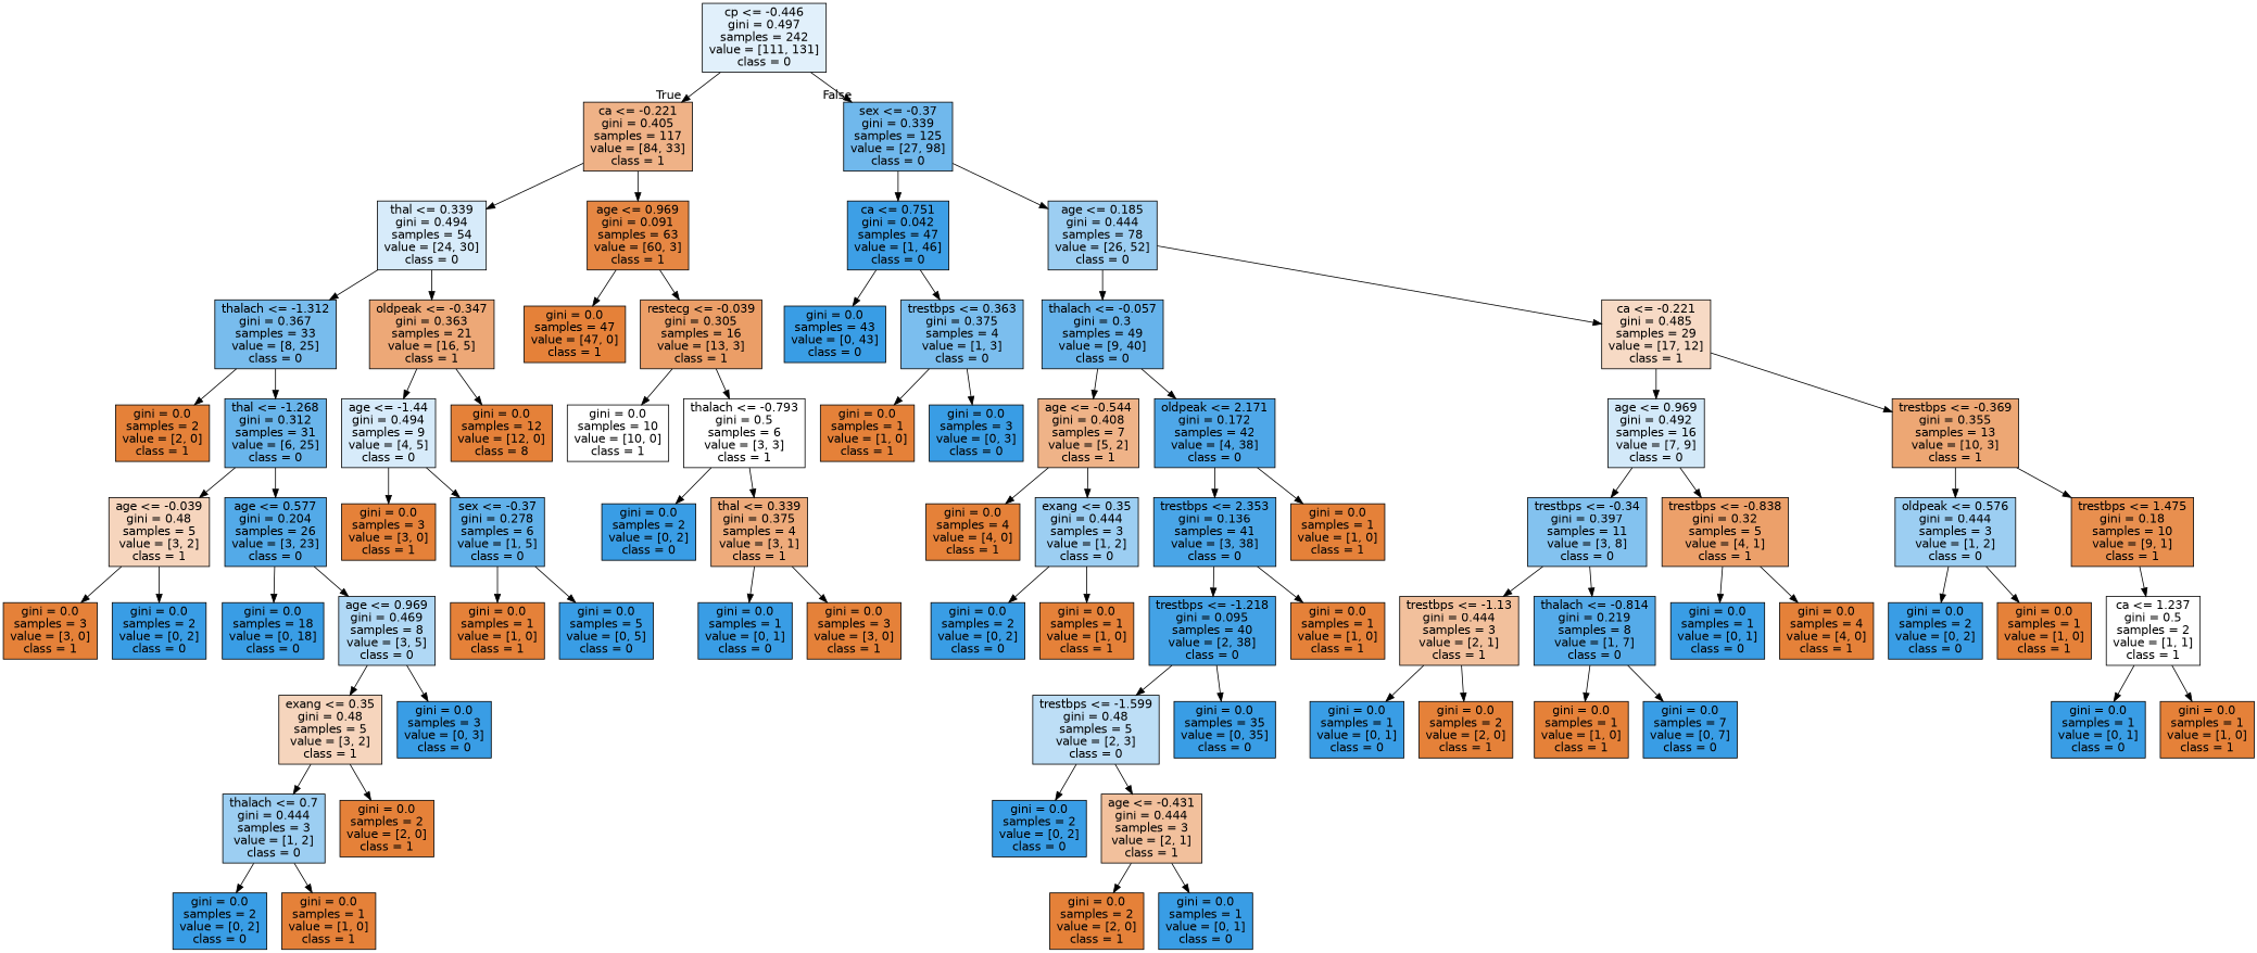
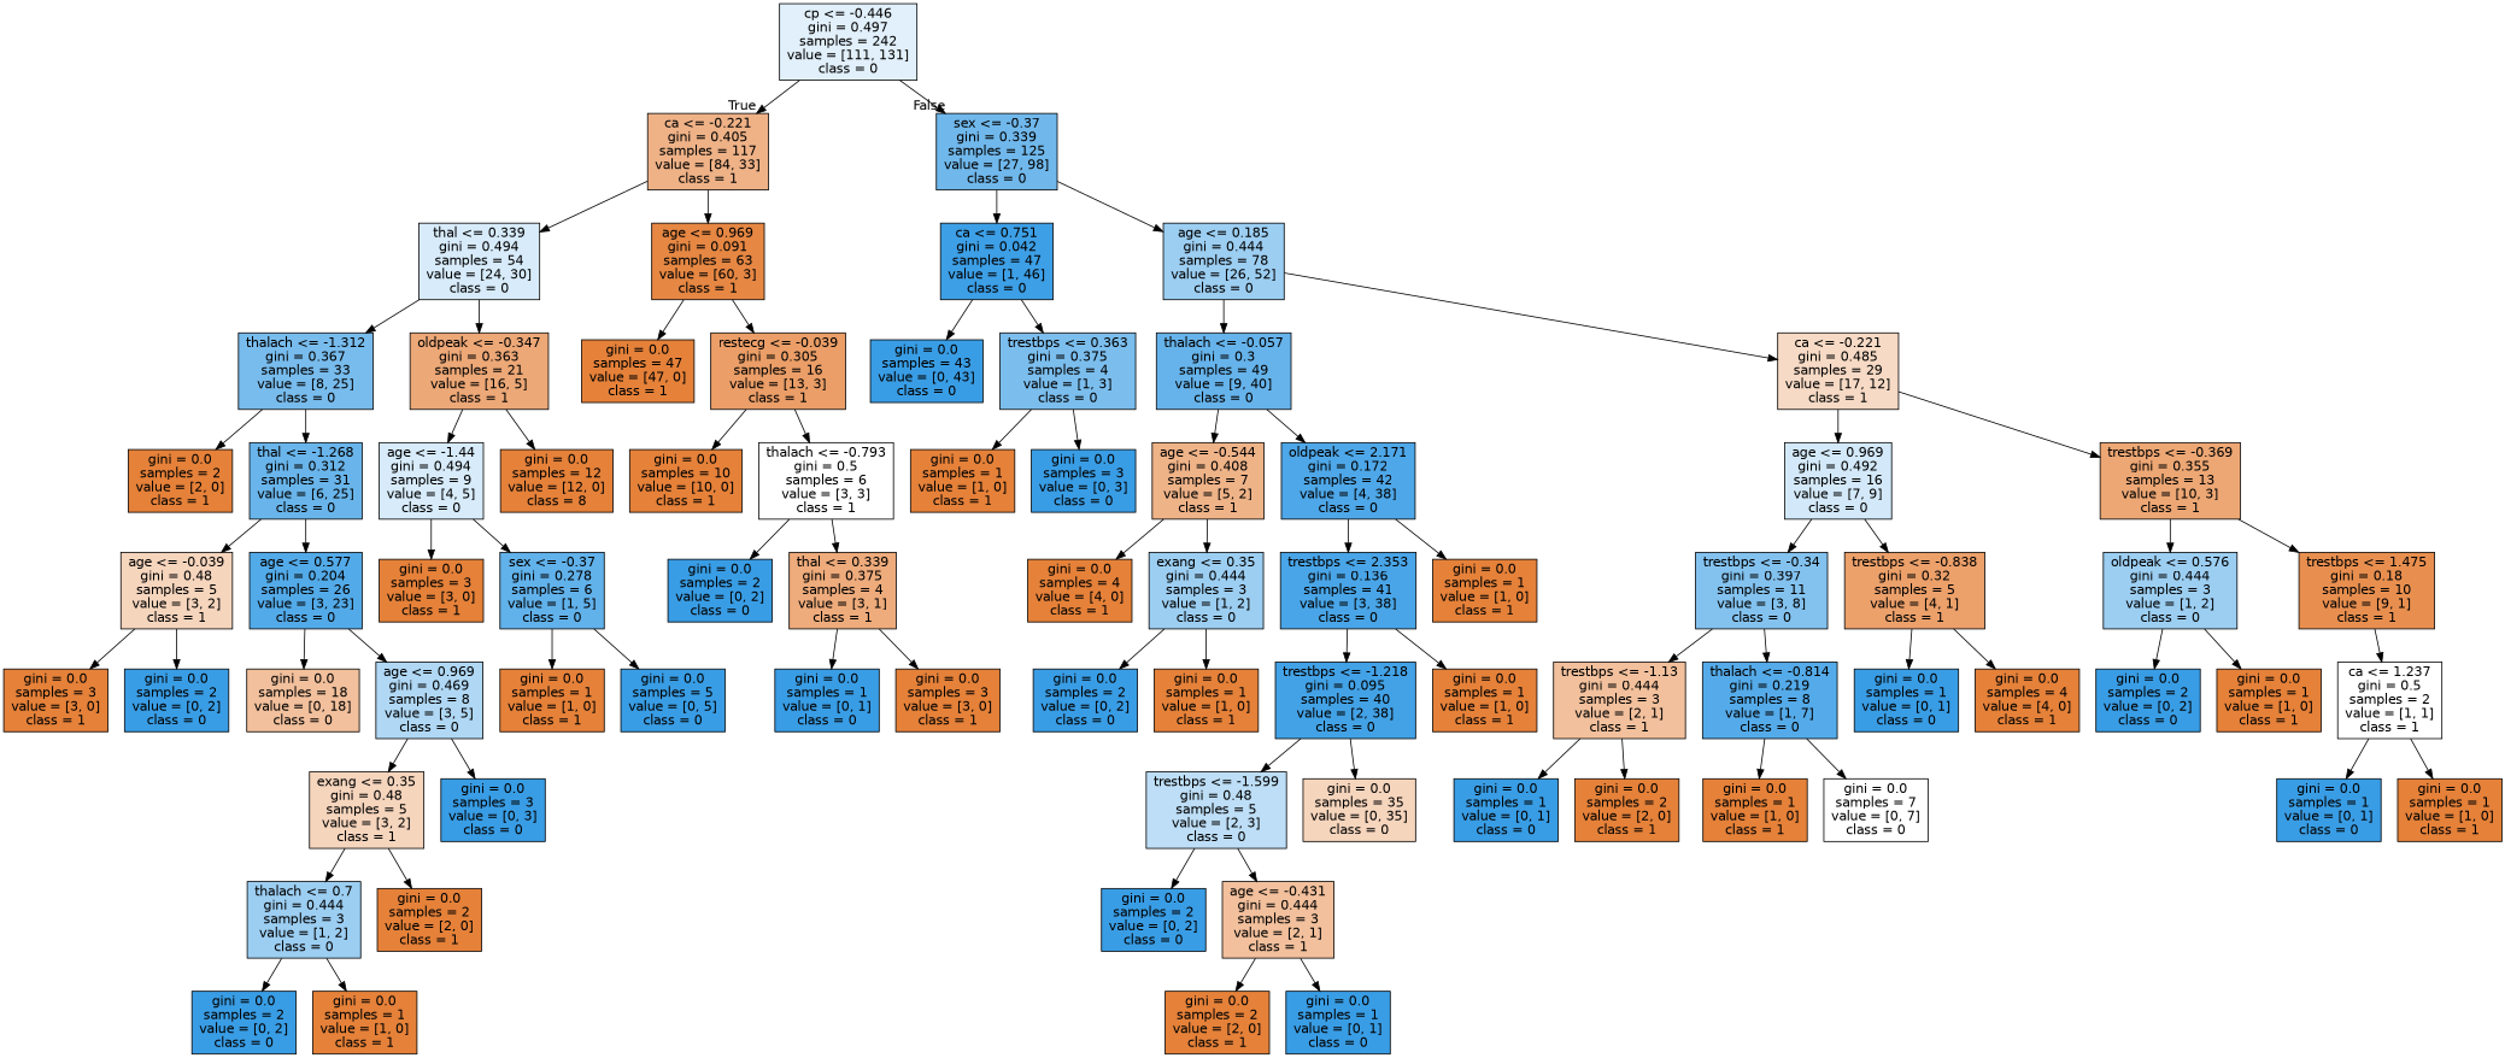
  digraph {
    node [color=black fillcolor="#e58139" fontname=helvetica shape=box style=filled]
    edge [fontname=helvetica]
    n1 [fillcolor="#e1f0fb" label="cp <= -0.446\ngini = 0.497\nsamples = 242\nvalue = [111, 131]\nclass = 0"]
    n2 [fillcolor="#efb287" label="ca <= -0.221\ngini = 0.405\nsamples = 117\nvalue = [84, 33]\nclass = 1"]
    n3 [fillcolor="#70b8ec" label="sex <= -0.37\ngini = 0.339\nsamples = 125\nvalue = [27, 98]\nclass = 0"]
    n4 [fillcolor="#d7ebfa" label="thal <= 0.339\ngini = 0.494\nsamples = 54\nvalue = [24, 30]\nclass = 0"]
    n5 [fillcolor="#e68743" label="age <= 0.969\ngini = 0.091\nsamples = 63\nvalue = [60, 3]\nclass = 1"]
    n6 [fillcolor="#3d9fe6" label="ca <= 0.751\ngini = 0.042\nsamples = 47\nvalue = [1, 46]\nclass = 0"]
    n7 [fillcolor="#9ccef2" label="age <= 0.185\ngini = 0.444\nsamples = 78\nvalue = [26, 52]\nclass = 0"]
    n8 [fillcolor="#78bced" label="thalach <= -1.312\ngini = 0.367\nsamples = 33\nvalue = [8, 25]\nclass = 0"]
    n9 [fillcolor="#eda877" label="oldpeak <= -0.347\ngini = 0.363\nsamples = 21\nvalue = [16, 5]\nclass = 1"]
    n10 [label="gini = 0.0\nsamples = 47\nvalue = [47, 0]\nclass = 1"]
    n11 [fillcolor="#eb9e67" label="restecg <= -0.039\ngini = 0.305\nsamples = 16\nvalue = [13, 3]\nclass = 1"]
    n12 [label="gini = 0.0\nsamples = 2\nvalue = [2, 0]\nclass = 1"]
    n13 [fillcolor="#69b5eb" label="thal <= -1.268\ngini = 0.312\nsamples = 31\nvalue = [6, 25]\nclass = 0"]
    n14 [fillcolor="#d7ebfa" label="age <= -1.44\ngini = 0.494\nsamples = 9\nvalue = [4, 5]\nclass = 0"]
    n15 [label="gini = 0.0\nsamples = 12\nvalue = [12, 0]\nclass = 8"]
    n16 [fillcolor="#f6d5bd" label="age <= -0.039\ngini = 0.48\nsamples = 5\nvalue = [3, 2]\nclass = 1"]
    n17 [fillcolor="#53aae8" label="age <= 0.577\ngini = 0.204\nsamples = 26\nvalue = [3, 23]\nclass = 0"]
    n18 [label="gini = 0.0\nsamples = 3\nvalue = [3, 0]\nclass = 1"]
    n19 [fillcolor="#399de5" label="gini = 0.0\nsamples = 2\nvalue = [0, 2]\nclass = 0"]
-   n20 [fillcolor="#399de5" label="gini = 0.0\nsamples = 18\nvalue = [0, 18]\nclass = 0"]
+   n20 [fillcolor="#f2c09c" label="gini = 0.0\nsamples = 18\nvalue = [0, 18]\nclass = 0"]
    n21 [fillcolor="#b0d8f5" label="age <= 0.969\ngini = 0.469\nsamples = 8\nvalue = [3, 5]\nclass = 0"]
    n22 [fillcolor="#f6d5bd" label="exang <= 0.35\ngini = 0.48\nsamples = 5\nvalue = [3, 2]\nclass = 1"]
    n23 [fillcolor="#399de5" label="gini = 0.0\nsamples = 3\nvalue = [0, 3]\nclass = 0"]
    n24 [fillcolor="#9ccef2" label="thalach <= 0.7\ngini = 0.444\nsamples = 3\nvalue = [1, 2]\nclass = 0"]
    n25 [label="gini = 0.0\nsamples = 2\nvalue = [2, 0]\nclass = 1"]
    n26 [fillcolor="#399de5" label="gini = 0.0\nsamples = 2\nvalue = [0, 2]\nclass = 0"]
    n27 [label="gini = 0.0\nsamples = 1\nvalue = [1, 0]\nclass = 1"]
    n28 [label="gini = 0.0\nsamples = 3\nvalue = [3, 0]\nclass = 1"]
    n29 [fillcolor="#61b1ea" label="sex <= -0.37\ngini = 0.278\nsamples = 6\nvalue = [1, 5]\nclass = 0"]
    n30 [label="gini = 0.0\nsamples = 1\nvalue = [1, 0]\nclass = 1"]
    n31 [fillcolor="#399de5" label="gini = 0.0\nsamples = 5\nvalue = [0, 5]\nclass = 0"]
-   n32 [fillcolor="#ffffff" label="gini = 0.0\nsamples = 10\nvalue = [10, 0]\nclass = 1"]
+   n32 [label="gini = 0.0\nsamples = 10\nvalue = [10, 0]\nclass = 1"]
    n33 [fillcolor="#ffffff" label="thalach <= -0.793\ngini = 0.5\nsamples = 6\nvalue = [3, 3]\nclass = 1"]
    n34 [fillcolor="#399de5" label="gini = 0.0\nsamples = 2\nvalue = [0, 2]\nclass = 0"]
    n35 [fillcolor="#eeab7b" label="thal <= 0.339\ngini = 0.375\nsamples = 4\nvalue = [3, 1]\nclass = 1"]
    n36 [fillcolor="#399de5" label="gini = 0.0\nsamples = 1\nvalue = [0, 1]\nclass = 0"]
    n37 [label="gini = 0.0\nsamples = 3\nvalue = [3, 0]\nclass = 1"]
    n38 [fillcolor="#399de5" label="gini = 0.0\nsamples = 43\nvalue = [0, 43]\nclass = 0"]
    n39 [fillcolor="#7bbeee" label="trestbps <= 0.363\ngini = 0.375\nsamples = 4\nvalue = [1, 3]\nclass = 0"]
    n40 [fillcolor="#66b3eb" label="thalach <= -0.057\ngini = 0.3\nsamples = 49\nvalue = [9, 40]\nclass = 0"]
    n41 [fillcolor="#f7dac5" label="ca <= -0.221\ngini = 0.485\nsamples = 29\nvalue = [17, 12]\nclass = 1"]
    n42 [label="gini = 0.0\nsamples = 1\nvalue = [1, 0]\nclass = 1"]
    n43 [fillcolor="#399de5" label="gini = 0.0\nsamples = 3\nvalue = [0, 3]\nclass = 0"]
    n44 [fillcolor="#efb388" label="age <= -0.544\ngini = 0.408\nsamples = 7\nvalue = [5, 2]\nclass = 1"]
    n45 [fillcolor="#4ea7e8" label="oldpeak <= 2.171\ngini = 0.172\nsamples = 42\nvalue = [4, 38]\nclass = 0"]
    n46 [fillcolor="#d3e9f9" label="age <= 0.969\ngini = 0.492\nsamples = 16\nvalue = [7, 9]\nclass = 0"]
    n47 [fillcolor="#eda774" label="trestbps <= -0.369\ngini = 0.355\nsamples = 13\nvalue = [10, 3]\nclass = 1"]
    n48 [label="gini = 0.0\nsamples = 4\nvalue = [4, 0]\nclass = 1"]
    n49 [fillcolor="#9ccef2" label="exang <= 0.35\ngini = 0.444\nsamples = 3\nvalue = [1, 2]\nclass = 0"]
    n50 [fillcolor="#49a5e7" label="trestbps <= 2.353\ngini = 0.136\nsamples = 41\nvalue = [3, 38]\nclass = 0"]
    n51 [label="gini = 0.0\nsamples = 1\nvalue = [1, 0]\nclass = 1"]
    n52 [fillcolor="#399de5" label="gini = 0.0\nsamples = 2\nvalue = [0, 2]\nclass = 0"]
    n53 [label="gini = 0.0\nsamples = 1\nvalue = [1, 0]\nclass = 1"]
    n54 [fillcolor="#43a2e6" label="trestbps <= -1.218\ngini = 0.095\nsamples = 40\nvalue = [2, 38]\nclass = 0"]
    n55 [label="gini = 0.0\nsamples = 1\nvalue = [1, 0]\nclass = 1"]
    n56 [fillcolor="#bddef6" label="trestbps <= -1.599\ngini = 0.48\nsamples = 5\nvalue = [2, 3]\nclass = 0"]
-   n57 [fillcolor="#399de5" label="gini = 0.0\nsamples = 35\nvalue = [0, 35]\nclass = 0"]
+   n57 [fillcolor="#f6d5bd" label="gini = 0.0\nsamples = 35\nvalue = [0, 35]\nclass = 0"]
    n58 [fillcolor="#399de5" label="gini = 0.0\nsamples = 2\nvalue = [0, 2]\nclass = 0"]
    n59 [fillcolor="#f2c09c" label="age <= -0.431\ngini = 0.444\nsamples = 3\nvalue = [2, 1]\nclass = 1"]
    n60 [label="gini = 0.0\nsamples = 2\nvalue = [2, 0]\nclass = 1"]
    n61 [fillcolor="#399de5" label="gini = 0.0\nsamples = 1\nvalue = [0, 1]\nclass = 0"]
    n62 [fillcolor="#83c2ef" label="trestbps <= -0.34\ngini = 0.397\nsamples = 11\nvalue = [3, 8]\nclass = 0"]
    n63 [fillcolor="#eca06a" label="trestbps <= -0.838\ngini = 0.32\nsamples = 5\nvalue = [4, 1]\nclass = 1"]
    n64 [fillcolor="#9ccef2" label="oldpeak <= 0.576\ngini = 0.444\nsamples = 3\nvalue = [1, 2]\nclass = 0"]
    n65 [fillcolor="#e88f4f" label="trestbps <= 1.475\ngini = 0.18\nsamples = 10\nvalue = [9, 1]\nclass = 1"]
    n66 [fillcolor="#f2c09c" label="trestbps <= -1.13\ngini = 0.444\nsamples = 3\nvalue = [2, 1]\nclass = 1"]
    n67 [fillcolor="#55abe9" label="thalach <= -0.814\ngini = 0.219\nsamples = 8\nvalue = [1, 7]\nclass = 0"]
    n68 [fillcolor="#399de5" label="gini = 0.0\nsamples = 1\nvalue = [0, 1]\nclass = 0"]
    n69 [label="gini = 0.0\nsamples = 4\nvalue = [4, 0]\nclass = 1"]
    n70 [fillcolor="#399de5" label="gini = 0.0\nsamples = 1\nvalue = [0, 1]\nclass = 0"]
    n71 [label="gini = 0.0\nsamples = 2\nvalue = [2, 0]\nclass = 1"]
    n72 [label="gini = 0.0\nsamples = 1\nvalue = [1, 0]\nclass = 1"]
-   n73 [fillcolor="#399de5" label="gini = 0.0\nsamples = 7\nvalue = [0, 7]\nclass = 0"]
+   n73 [fillcolor="#ffffff" label="gini = 0.0\nsamples = 7\nvalue = [0, 7]\nclass = 0"]
    n74 [fillcolor="#399de5" label="gini = 0.0\nsamples = 2\nvalue = [0, 2]\nclass = 0"]
    n75 [label="gini = 0.0\nsamples = 1\nvalue = [1, 0]\nclass = 1"]
    n76 [fillcolor="#ffffff" label="ca <= 1.237\ngini = 0.5\nsamples = 2\nvalue = [1, 1]\nclass = 1"]
    n77 [fillcolor="#399de5" label="gini = 0.0\nsamples = 1\nvalue = [0, 1]\nclass = 0"]
    n78 [label="gini = 0.0\nsamples = 1\nvalue = [1, 0]\nclass = 1"]
    n1 -> n2 [headlabel=True labelangle=45 labeldistance=2.5]
    n1 -> n3 [headlabel=False labelangle=-45 labeldistance=2.5]
    n2 -> n4
    n2 -> n5
    n3 -> n6
    n3 -> n7
    n4 -> n8
    n4 -> n9
    n5 -> n10
    n5 -> n11
    n6 -> n38
    n6 -> n39
    n7 -> n40
    n7 -> n41
    n8 -> n12
    n8 -> n13
    n9 -> n14
    n9 -> n15
    n11 -> n32
    n11 -> n33
    n13 -> n16
    n13 -> n17
    n14 -> n28
    n14 -> n29
    n16 -> n18
    n16 -> n19
    n17 -> n20
    n17 -> n21
    n21 -> n22
    n21 -> n23
    n22 -> n24
    n22 -> n25
    n24 -> n26
    n24 -> n27
    n29 -> n30
    n29 -> n31
    n33 -> n34
    n33 -> n35
    n35 -> n36
    n35 -> n37
    n39 -> n42
    n39 -> n43
    n40 -> n44
    n40 -> n45
    n41 -> n46
    n41 -> n47
    n44 -> n48
    n44 -> n49
    n45 -> n50
    n45 -> n51
    n46 -> n62
    n46 -> n63
    n47 -> n64
    n47 -> n65
    n49 -> n52
    n49 -> n53
    n50 -> n54
    n50 -> n55
    n54 -> n56
    n54 -> n57
    n56 -> n58
    n56 -> n59
    n59 -> n60
    n59 -> n61
    n62 -> n66
    n62 -> n67
    n63 -> n68
    n63 -> n69
    n64 -> n74
    n64 -> n75
    n65 -> n76
    n66 -> n70
    n66 -> n71
    n67 -> n72
    n67 -> n73
    n76 -> n77
    n76 -> n78
  }
